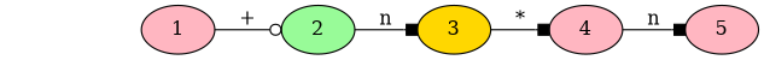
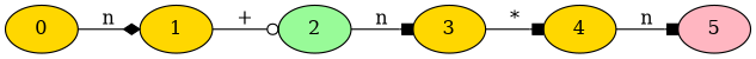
  digraph {
    rankdir=LR
    node [fillcolor=lightpink style=filled]
    edge [arrowhead=box]
-   1
+   1 [fillcolor=gold]
+   0 [fillcolor=gold]
    2 [fillcolor=palegreen]
    3 [fillcolor=gold]
-   4
+   4 [fillcolor=gold]
    5
    1 -> 2 [arrowhead=odot label="+"]
+   0 -> 1 [arrowhead=diamond label=n]
    2 -> 3 [label=n]
    3 -> 4 [label="*"]
    4 -> 5 [label=n]
  }
